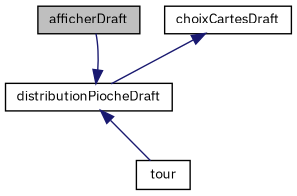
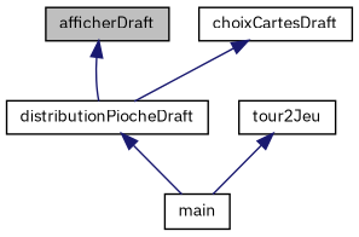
  digraph {
    fontname="IBM Plex Sans"
    rankdir=TB
    node [color=black fillcolor=white fontname="IBM Plex Sans" fontsize=10 shape=record style=filled]
    edge [color=midnightblue dir=back fontname="IBM Plex Sans" fontsize=10 labelfontname=Helvetica labelfontsize=10 style=solid]
    n1 [fillcolor=grey75 fontcolor=black height=0.2 label=afficherDraft width=0.4]
    n2 [height=0.2 label=distributionPiocheDraft width=0.4]
    n3 [height=0.2 label=choixCartesDraft width=0.4]
-   n4 [height=0.2 label=tour width=0.4]
-   n2 -> n1
+   n4 [height=0.2 label=main width=0.4]
+   n5 [height=0.2 label=tour2Jeu width=0.4]
+   n1 -> n2
    n2 -> n4
    n3 -> n2
+   n5 -> n4
  }
